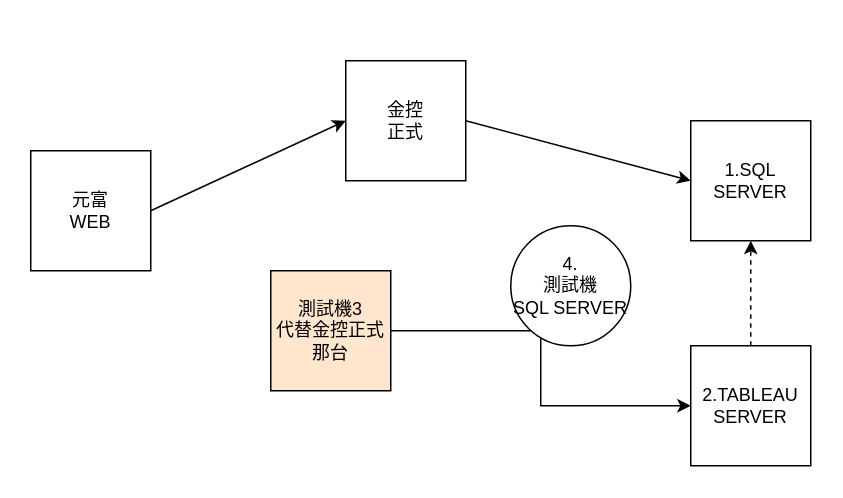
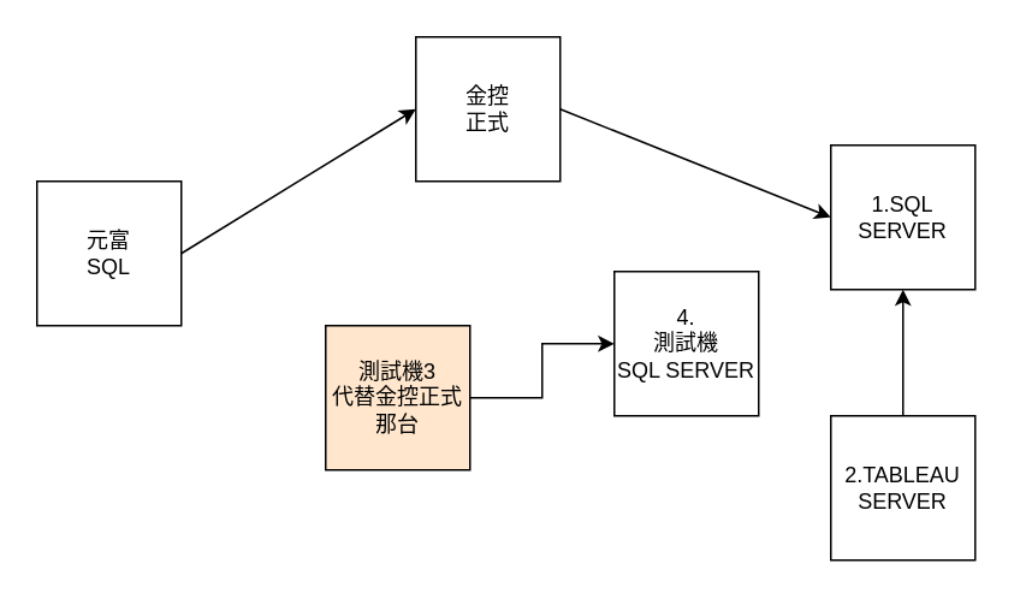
  <mxCell id="0" />
  <mxCell id="1" parent="0" />
- <mxCell id="2" value="金控&lt;br&gt;正式" style="whiteSpace=wrap;html=1;aspect=fixed;" parent="1" vertex="1"><mxGeometry x="230" y="40" width="80" height="80" as="geometry" /></mxCell>
- <mxCell id="3" value="元富&lt;br&gt;WEB" style="whiteSpace=wrap;html=1;aspect=fixed;" parent="1" vertex="1"><mxGeometry x="20" y="100" width="80" height="80" as="geometry" /></mxCell>
+ <mxCell id="2" value="金控&lt;br&gt;正式" style="whiteSpace=wrap;html=1;aspect=fixed;" parent="1" vertex="1"><mxGeometry x="230" y="20" width="80" height="80" as="geometry" /></mxCell>
+ <mxCell id="3" value="元富&lt;br&gt;SQL" style="whiteSpace=wrap;html=1;aspect=fixed;" parent="1" vertex="1"><mxGeometry x="20" y="100" width="80" height="80" as="geometry" /></mxCell>
  <mxCell id="4" value="1.SQL&lt;br&gt;SERVER" style="whiteSpace=wrap;html=1;aspect=fixed;" parent="1" vertex="1"><mxGeometry x="460" y="80" width="80" height="80" as="geometry" /></mxCell>
  <mxCell id="5" value="2.TABLEAU&lt;br&gt;SERVER" style="whiteSpace=wrap;html=1;aspect=fixed;" parent="1" vertex="1"><mxGeometry x="460" y="230" width="80" height="80" as="geometry" /></mxCell>
  <mxCell id="6" value="" style="endArrow=classic;html=1;entryX=0;entryY=0.5;entryDx=0;entryDy=0;" parent="1" target="2" edge="1"><mxGeometry width="50" height="50" relative="1" as="geometry"><mxPoint x="100" y="140" as="sourcePoint" /><mxPoint x="260" y="150" as="targetPoint" /><Array as="points" /></mxGeometry></mxCell>
  <mxCell id="7" value="" style="endArrow=classic;html=1;exitX=1;exitY=0.5;exitDx=0;exitDy=0;" parent="1" source="2" edge="1"><mxGeometry width="50" height="50" relative="1" as="geometry"><mxPoint x="360" y="60" as="sourcePoint" /><mxPoint x="460" y="120" as="targetPoint" /></mxGeometry></mxCell>
- <mxCell id="8" value="" style="endArrow=classic;html=1;exitX=0.5;exitY=0;exitDx=0;exitDy=0;entryX=0.5;entryY=1;entryDx=0;entryDy=0;dashed=1;" parent="1" source="5" target="4" edge="1"><mxGeometry width="50" height="50" relative="1" as="geometry"><mxPoint x="210" y="200" as="sourcePoint" /><mxPoint x="260" y="150" as="targetPoint" /><Array as="points"><mxPoint x="500" y="190" /></Array></mxGeometry></mxCell>
- <mxCell id="9" style="edgeStyle=orthogonalEdgeStyle;rounded=0;orthogonalLoop=1;jettySize=auto;html=1;exitX=1;exitY=0.5;exitDx=0;exitDy=0;" parent="1" source="10" target="5" edge="1"><mxGeometry relative="1" as="geometry" /></mxCell>
+ <mxCell id="8" value="" style="endArrow=classic;html=1;exitX=0.5;exitY=0;exitDx=0;exitDy=0;entryX=0.5;entryY=1;entryDx=0;entryDy=0;dashed=0;" parent="1" source="5" target="4" edge="1"><mxGeometry width="50" height="50" relative="1" as="geometry"><mxPoint x="210" y="200" as="sourcePoint" /><mxPoint x="260" y="150" as="targetPoint" /><Array as="points"><mxPoint x="500" y="190" /></Array></mxGeometry></mxCell>
+ <mxCell id="9" style="edgeStyle=orthogonalEdgeStyle;rounded=0;orthogonalLoop=1;jettySize=auto;html=1;exitX=1;exitY=0.5;exitDx=0;exitDy=0;entryX=0;entryY=0.5;entryDx=0;entryDy=0;" parent="1" source="10" target="11" edge="1"><mxGeometry relative="1" as="geometry" /></mxCell>
  <mxCell id="10" value="測試機3&lt;br&gt;代替金控正式那台" style="whiteSpace=wrap;html=1;aspect=fixed;fillColor=#ffe6cc;" parent="1" vertex="1"><mxGeometry x="180" y="180" width="80" height="80" as="geometry" /></mxCell>
- <mxCell id="11" value="4.&lt;br&gt;測試機&lt;br&gt;SQL SERVER" style="ellipse;whiteSpace=wrap;html=1;aspect=fixed;" parent="1" vertex="1"><mxGeometry x="340" y="150" width="80" height="80" as="geometry" /></mxCell>
+ <mxCell id="11" value="4.&lt;br&gt;測試機&lt;br&gt;SQL SERVER" style="whiteSpace=wrap;html=1;aspect=fixed;" parent="1" vertex="1"><mxGeometry x="340" y="150" width="80" height="80" as="geometry" /></mxCell>
